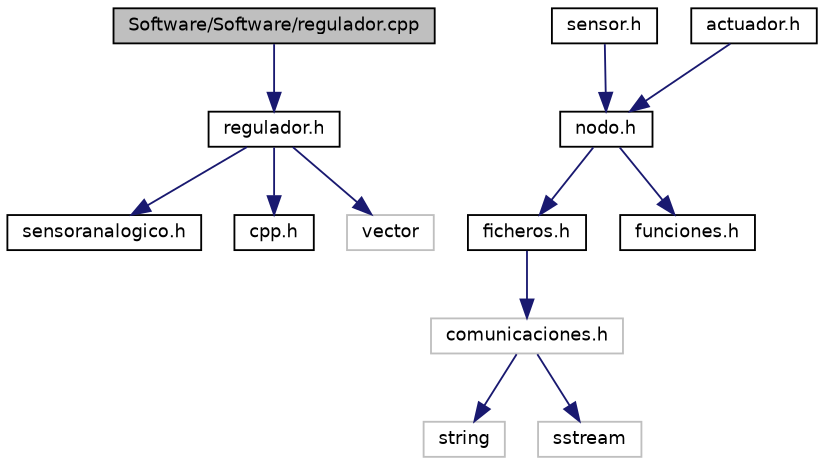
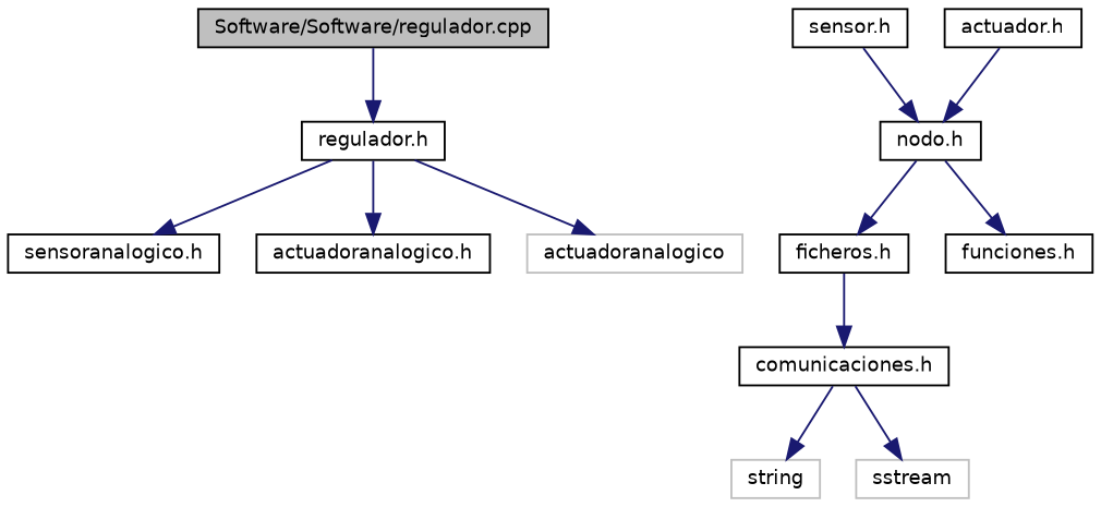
  digraph {
    node [color=black fillcolor=white fontname=Helvetica fontsize=10 shape=record style=filled]
    edge [color=midnightblue fontname=Helvetica fontsize=10 labelfontname=Helvetica labelfontsize=10 style=solid]
    n1 [fillcolor=grey75 fontcolor=black height=0.2 label="Software/Software/regulador.cpp" width=0.4]
    n2 [height=0.2 label="regulador.h" width=0.4]
    n3 [height=0.2 label="sensoranalogico.h" width=0.4]
-   n4 [height=0.2 label="cpp.h" width=0.4]
-   n5 [color=grey75 height=0.2 label=vector width=0.4]
+   n4 [height=0.2 label="actuadoranalogico.h" width=0.4]
+   n5 [color=grey75 height=0.2 label=actuadoranalogico width=0.4]
    n6 [height=0.2 label="sensor.h" width=0.4]
    n7 [height=0.2 label="nodo.h" width=0.4]
    n8 [height=0.2 label="ficheros.h" width=0.4]
    n9 [height=0.2 label="funciones.h" width=0.4]
-   n10 [color=grey75 height=0.2 label="comunicaciones.h" width=0.4]
+   n10 [height=0.2 label="comunicaciones.h" width=0.4]
    n11 [color=grey75 height=0.2 label=string width=0.4]
    n12 [color=grey75 height=0.2 label=sstream width=0.4]
    n13 [height=0.2 label="actuador.h" width=0.4]
    n1 -> n2
    n2 -> n3
    n2 -> n4
    n2 -> n5
    n6 -> n7
    n7 -> n8
    n7 -> n9
    n8 -> n10
    n10 -> n11
    n10 -> n12
    n13 -> n7
  }
